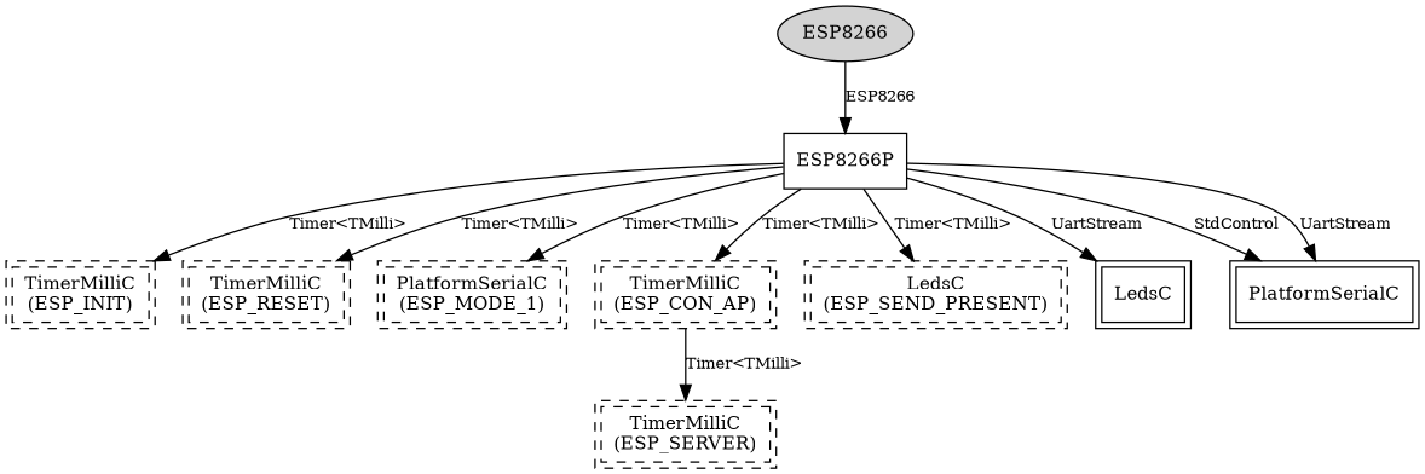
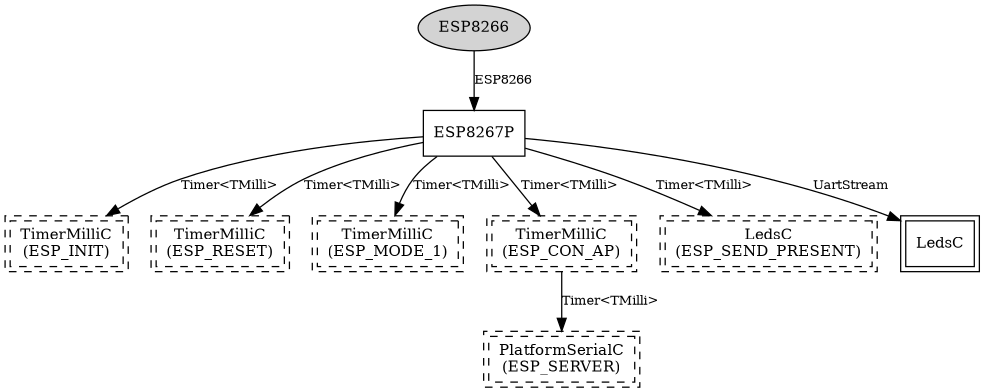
  digraph {
    node [fontsize=12 shape=box style=dashed peripheries=2]
    edge [fontsize=10]
    n1 [label=ESP8266 shape=ellipse style=filled peripheries=""]
-   ESP8266P [style="" peripheries=""]
+   ESP8266P [label=ESP8267P style="" peripheries=""]
    n3 [label="TimerMilliC\n(ESP_INIT)"]
    n4 [label="TimerMilliC\n(ESP_RESET)"]
-   n5 [label="PlatformSerialC\n(ESP_MODE_1)"]
+   n5 [label="TimerMilliC\n(ESP_MODE_1)"]
    n6 [label="TimerMilliC\n(ESP_CON_AP)"]
    n7 [label="LedsC\n(ESP_SEND_PRESENT)"]
    LedsC [style=""]
-   PlatformSerialC [style=""]
-   n10 [label="TimerMilliC\n(ESP_SERVER)"]
+   n10 [label="PlatformSerialC\n(ESP_SERVER)"]
    n1 -> ESP8266P [label=ESP8266]
    ESP8266P -> n3 [label="Timer<TMilli>"]
    ESP8266P -> n4 [label="Timer<TMilli>"]
    ESP8266P -> n5 [label="Timer<TMilli>"]
    ESP8266P -> n6 [label="Timer<TMilli>"]
    ESP8266P -> n7 [label="Timer<TMilli>"]
    ESP8266P -> LedsC [label=UartStream]
-   ESP8266P -> PlatformSerialC [label=StdControl]
-   ESP8266P -> PlatformSerialC [label=UartStream]
    n6 -> n10 [label="Timer<TMilli>"]
  }
